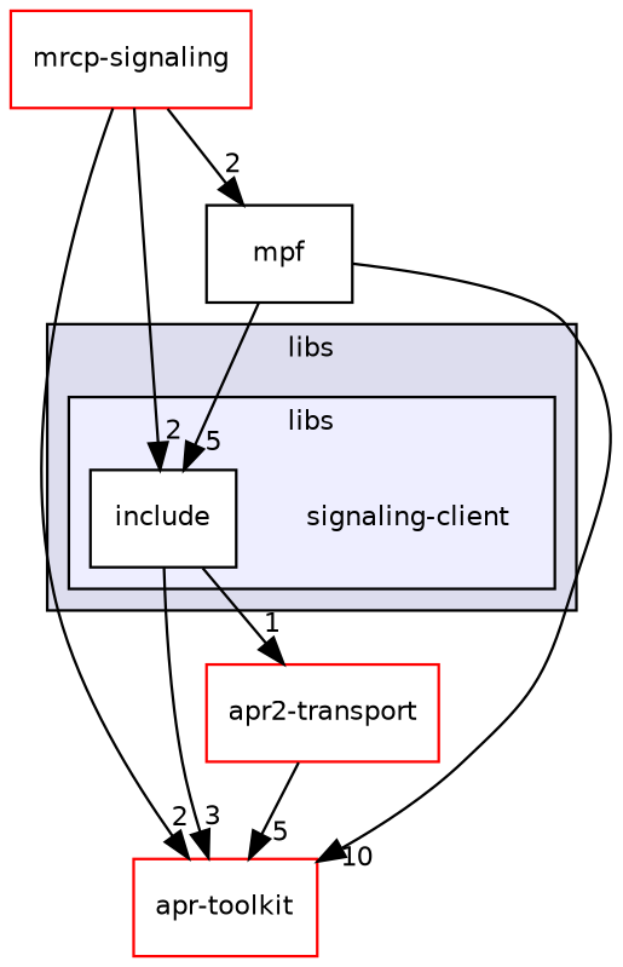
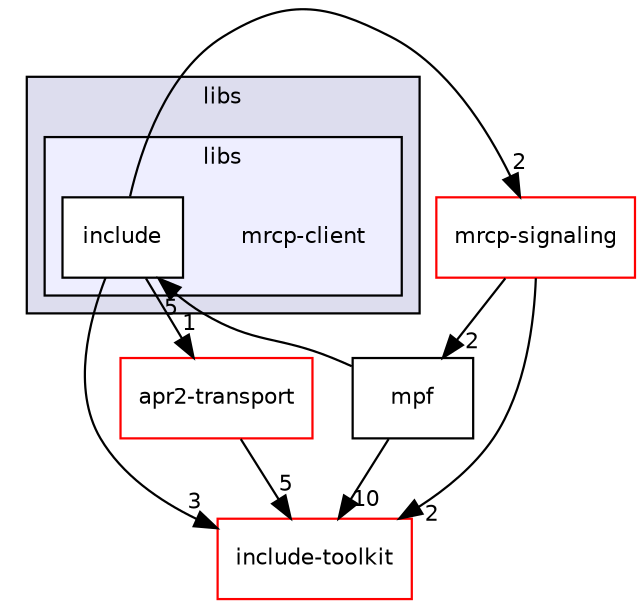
  digraph {
    compound=true
    node [fontname=Helvetica fontsize=10 shape=box color=red fillcolor=white style=filled]
    edge [headlabel=2 labeldistance=1.5 labelfontname=Helvetica labelfontsize=10]
-   n1 [label="signaling-client" shape=plaintext color="" fillcolor="" style=""]
+   n1 [label="mrcp-client" shape=plaintext color="" fillcolor="" style=""]
    n2 [color=black label=include]
-   n3 [label="apr-toolkit"]
+   n3 [label="include-toolkit"]
    n4 [label="apr2-transport"]
    n5 [label="mrcp-signaling"]
    n6 [color=black label=mpf]
    subgraph cluster_1 {
      bgcolor="#ddddee"
      fontname=Helvetica
      fontsize=10
      label=libs
      pencolor=black
      subgraph cluster_2 {
        bgcolor="#eeeeff"
        fontname=Helvetica
        fontsize=10
        label=libs
        pencolor=black
        n1
        n2
      }
    }
    n2 -> n3 [headlabel=3]
    n2 -> n4 [headlabel=1]
-   n5 -> n2
+   n2 -> n5
    n4 -> n3 [headlabel=5]
    n5 -> n3
    n5 -> n6
    n6 -> n2 [headlabel=5]
    n6 -> n3 [headlabel=10]
  }
